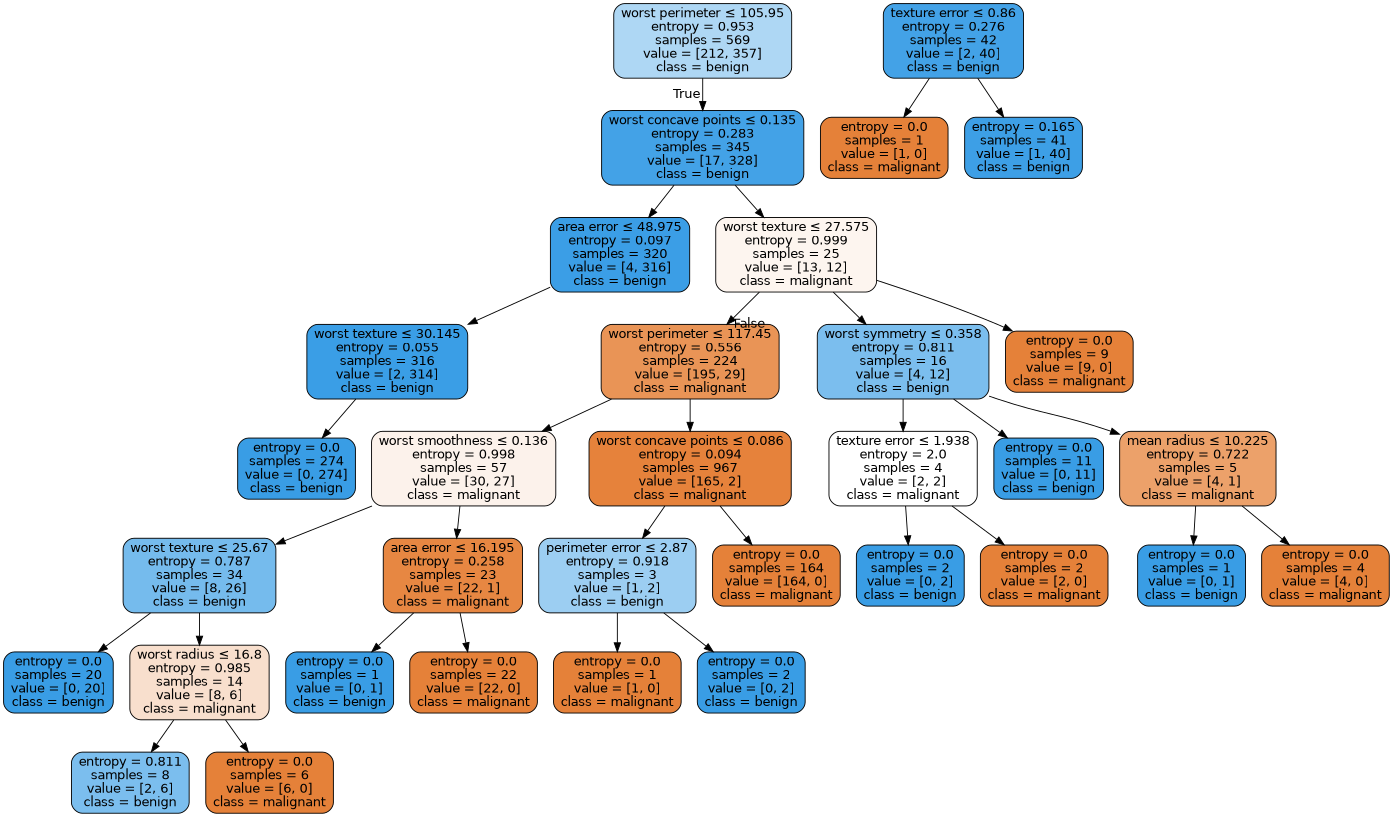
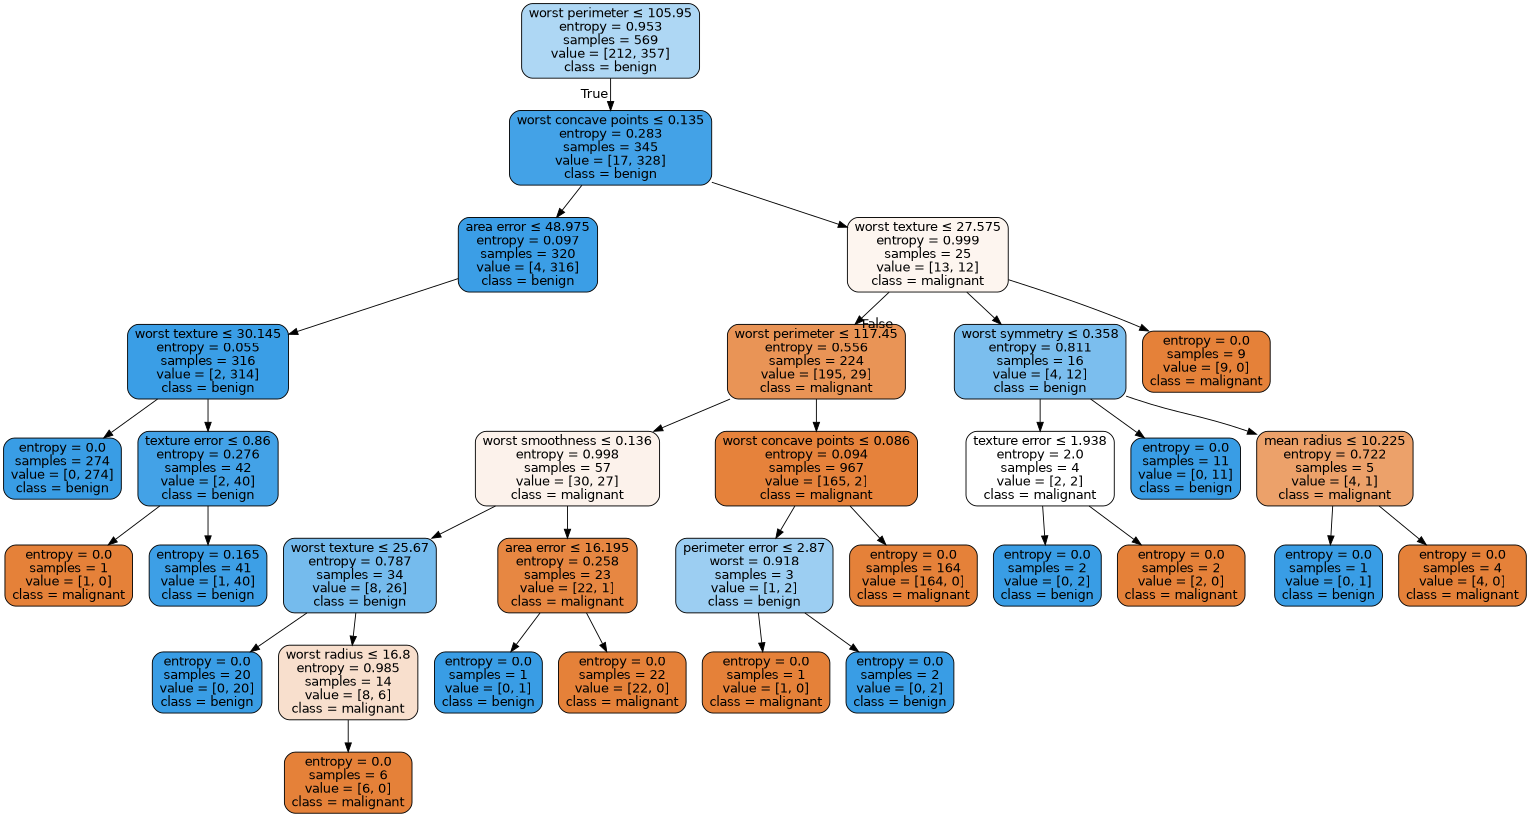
  digraph {
    node [color=black fillcolor="#e58139ff" fontname=helvetica shape=box style="filled, rounded"]
    edge [fontname=helvetica]
    n1 [fillcolor="#399de568" label=<worst perimeter &le; 105.95<br/>entropy = 0.953<br/>samples = 569<br/>value = [212, 357]<br/>class = benign>]
    n2 [fillcolor="#399de5f2" label=<worst concave points &le; 0.135<br/>entropy = 0.283<br/>samples = 345<br/>value = [17, 328]<br/>class = benign>]
    n3 [fillcolor="#399de5fc" label=<area error &le; 48.975<br/>entropy = 0.097<br/>samples = 320<br/>value = [4, 316]<br/>class = benign>]
    n4 [fillcolor="#e5813914" label=<worst texture &le; 27.575<br/>entropy = 0.999<br/>samples = 25<br/>value = [13, 12]<br/>class = malignant>]
    n5 [fillcolor="#e58139d9" label=<worst perimeter &le; 117.45<br/>entropy = 0.556<br/>samples = 224<br/>value = [195, 29]<br/>class = malignant>]
    n6 [fillcolor="#e5813919" label=<worst smoothness &le; 0.136<br/>entropy = 0.998<br/>samples = 57<br/>value = [30, 27]<br/>class = malignant>]
    n7 [fillcolor="#e58139fc" label=<worst concave points &le; 0.086<br/>entropy = 0.094<br/>samples = 967<br/>value = [165, 2]<br/>class = malignant>]
    n8 [fillcolor="#399de5fd" label=<worst texture &le; 30.145<br/>entropy = 0.055<br/>samples = 316<br/>value = [2, 314]<br/>class = benign>]
    n9 [fillcolor="#399de5aa" label=<worst symmetry &le; 0.358<br/>entropy = 0.811<br/>samples = 16<br/>value = [4, 12]<br/>class = benign>]
    n10 [label=<entropy = 0.0<br/>samples = 9<br/>value = [9, 0]<br/>class = malignant>]
    n11 [fillcolor="#399de5ff" label=<entropy = 0.0<br/>samples = 274<br/>value = [0, 274]<br/>class = benign>]
    n12 [fillcolor="#399de5f2" label=<texture error &le; 0.86<br/>entropy = 0.276<br/>samples = 42<br/>value = [2, 40]<br/>class = benign>]
    n13 [fillcolor="#e5813900" label=<texture error &le; 1.938<br/>entropy = 2.0<br/>samples = 4<br/>value = [2, 2]<br/>class = malignant>]
    n14 [fillcolor="#399de5ff" label=<entropy = 0.0<br/>samples = 2<br/>value = [0, 2]<br/>class = benign>]
    n15 [label=<entropy = 0.0<br/>samples = 2<br/>value = [2, 0]<br/>class = malignant>]
    n16 [label=<entropy = 0.0<br/>samples = 1<br/>value = [1, 0]<br/>class = malignant>]
    n17 [fillcolor="#399de5f9" label=<entropy = 0.165<br/>samples = 41<br/>value = [1, 40]<br/>class = benign>]
    n18 [fillcolor="#399de5ff" label=<entropy = 0.0<br/>samples = 11<br/>value = [0, 11]<br/>class = benign>]
    n19 [fillcolor="#e58139bf" label=<mean radius &le; 10.225<br/>entropy = 0.722<br/>samples = 5<br/>value = [4, 1]<br/>class = malignant>]
    n20 [fillcolor="#399de5ff" label=<entropy = 0.0<br/>samples = 1<br/>value = [0, 1]<br/>class = benign>]
    n21 [label=<entropy = 0.0<br/>samples = 4<br/>value = [4, 0]<br/>class = malignant>]
    n22 [fillcolor="#399de5b1" label=<worst texture &le; 25.67<br/>entropy = 0.787<br/>samples = 34<br/>value = [8, 26]<br/>class = benign>]
    n23 [fillcolor="#e58139f3" label=<area error &le; 16.195<br/>entropy = 0.258<br/>samples = 23<br/>value = [22, 1]<br/>class = malignant>]
-   n24 [fillcolor="#399de57f" label=<perimeter error &le; 2.87<br/>entropy = 0.918<br/>samples = 3<br/>value = [1, 2]<br/>class = benign>]
+   n24 [fillcolor="#399de57f" label=<perimeter error &le; 2.87<br/>worst = 0.918<br/>samples = 3<br/>value = [1, 2]<br/>class = benign>]
    n25 [label=<entropy = 0.0<br/>samples = 164<br/>value = [164, 0]<br/>class = malignant>]
    n26 [fillcolor="#399de5ff" label=<entropy = 0.0<br/>samples = 20<br/>value = [0, 20]<br/>class = benign>]
    n27 [fillcolor="#e5813940" label=<worst radius &le; 16.8<br/>entropy = 0.985<br/>samples = 14<br/>value = [8, 6]<br/>class = malignant>]
    n28 [fillcolor="#399de5ff" label=<entropy = 0.0<br/>samples = 1<br/>value = [0, 1]<br/>class = benign>]
    n29 [label=<entropy = 0.0<br/>samples = 22<br/>value = [22, 0]<br/>class = malignant>]
-   n30 [fillcolor="#399de5aa" label=<entropy = 0.811<br/>samples = 8<br/>value = [2, 6]<br/>class = benign>]
    n31 [label=<entropy = 0.0<br/>samples = 6<br/>value = [6, 0]<br/>class = malignant>]
    n32 [label=<entropy = 0.0<br/>samples = 1<br/>value = [1, 0]<br/>class = malignant>]
    n33 [fillcolor="#399de5ff" label=<entropy = 0.0<br/>samples = 2<br/>value = [0, 2]<br/>class = benign>]
    n1 -> n2 [headlabel=True labelangle=45 labeldistance=2.5]
    n2 -> n3
    n2 -> n4
    n3 -> n8
    n4 -> n5 [headlabel=False labelangle=-45 labeldistance=2.5]
    n4 -> n9
    n4 -> n10
    n5 -> n6
    n5 -> n7
    n6 -> n22
    n6 -> n23
    n7 -> n24
    n7 -> n25
    n8 -> n11
+   n8 -> n12
    n9 -> n13
    n9 -> n18
    n9 -> n19
    n12 -> n16
    n12 -> n17
    n13 -> n14
    n13 -> n15
    n19 -> n20
    n19 -> n21
    n22 -> n26
    n22 -> n27
    n23 -> n28
    n23 -> n29
    n24 -> n32
    n24 -> n33
-   n27 -> n30
    n27 -> n31
  }
